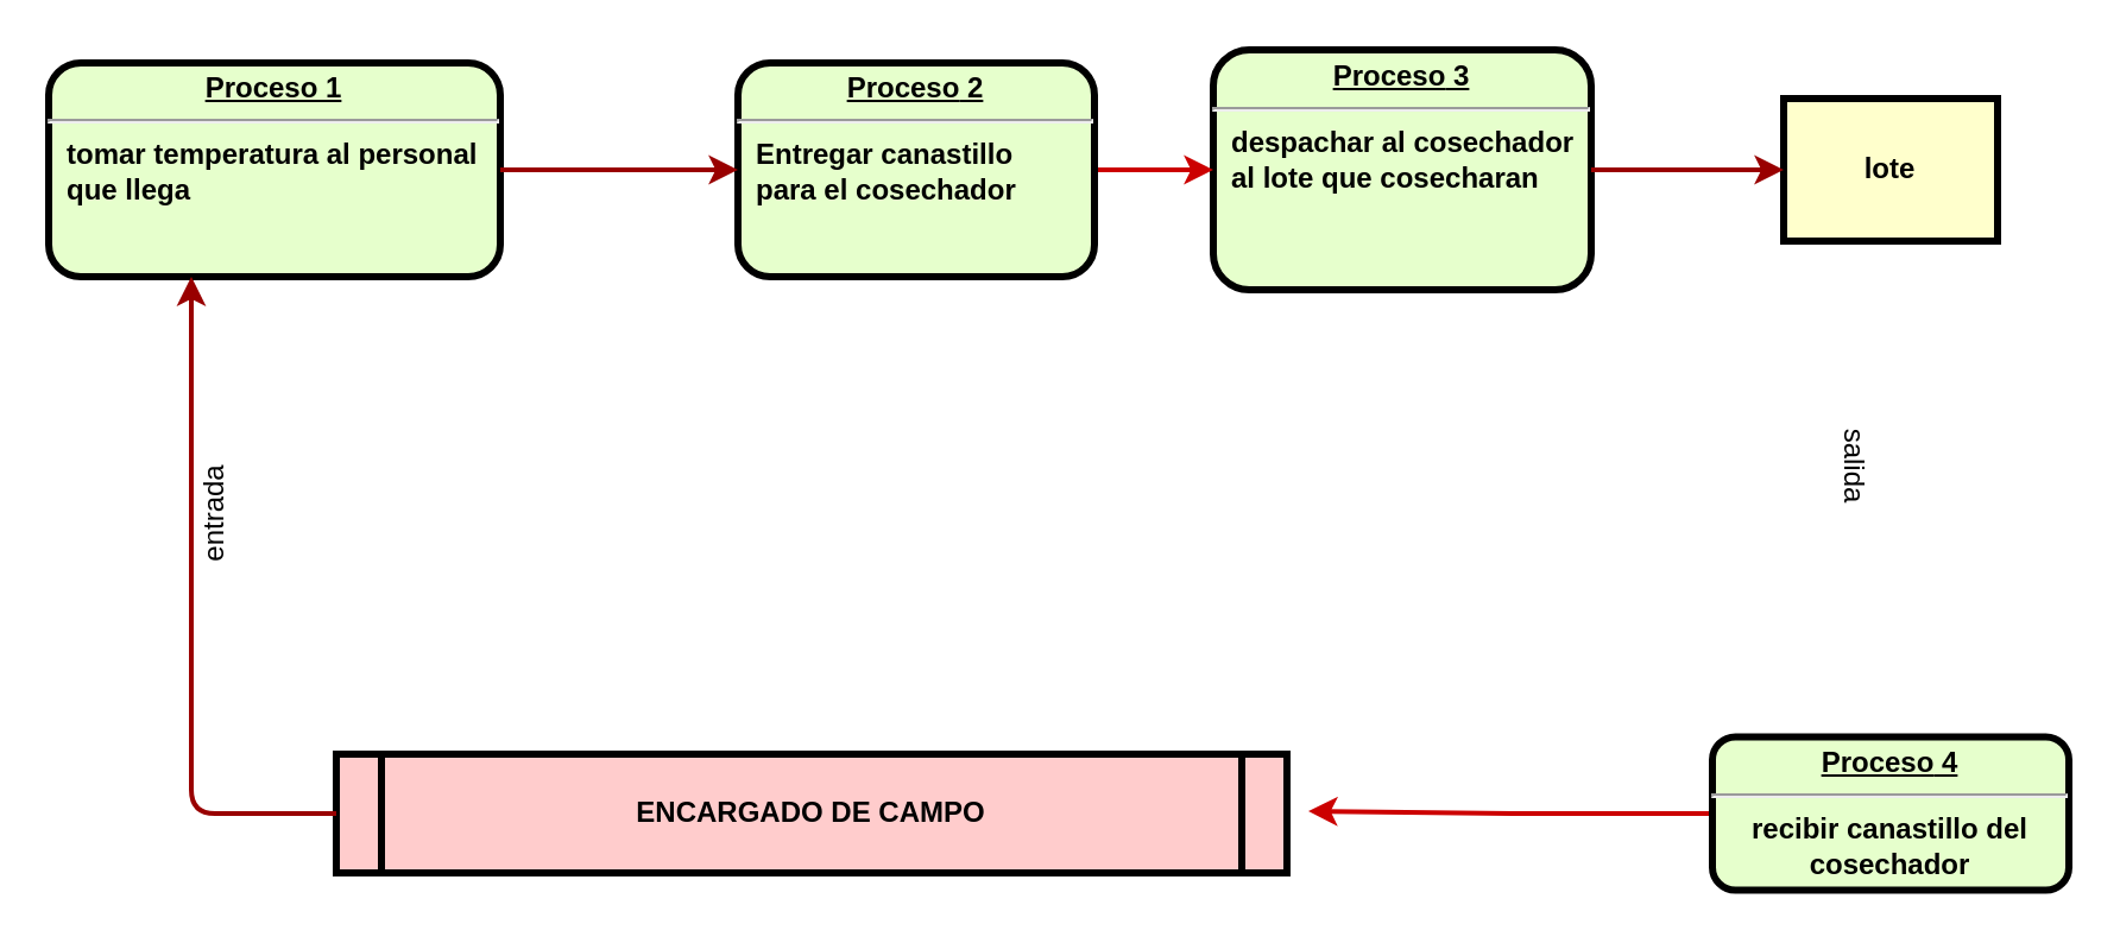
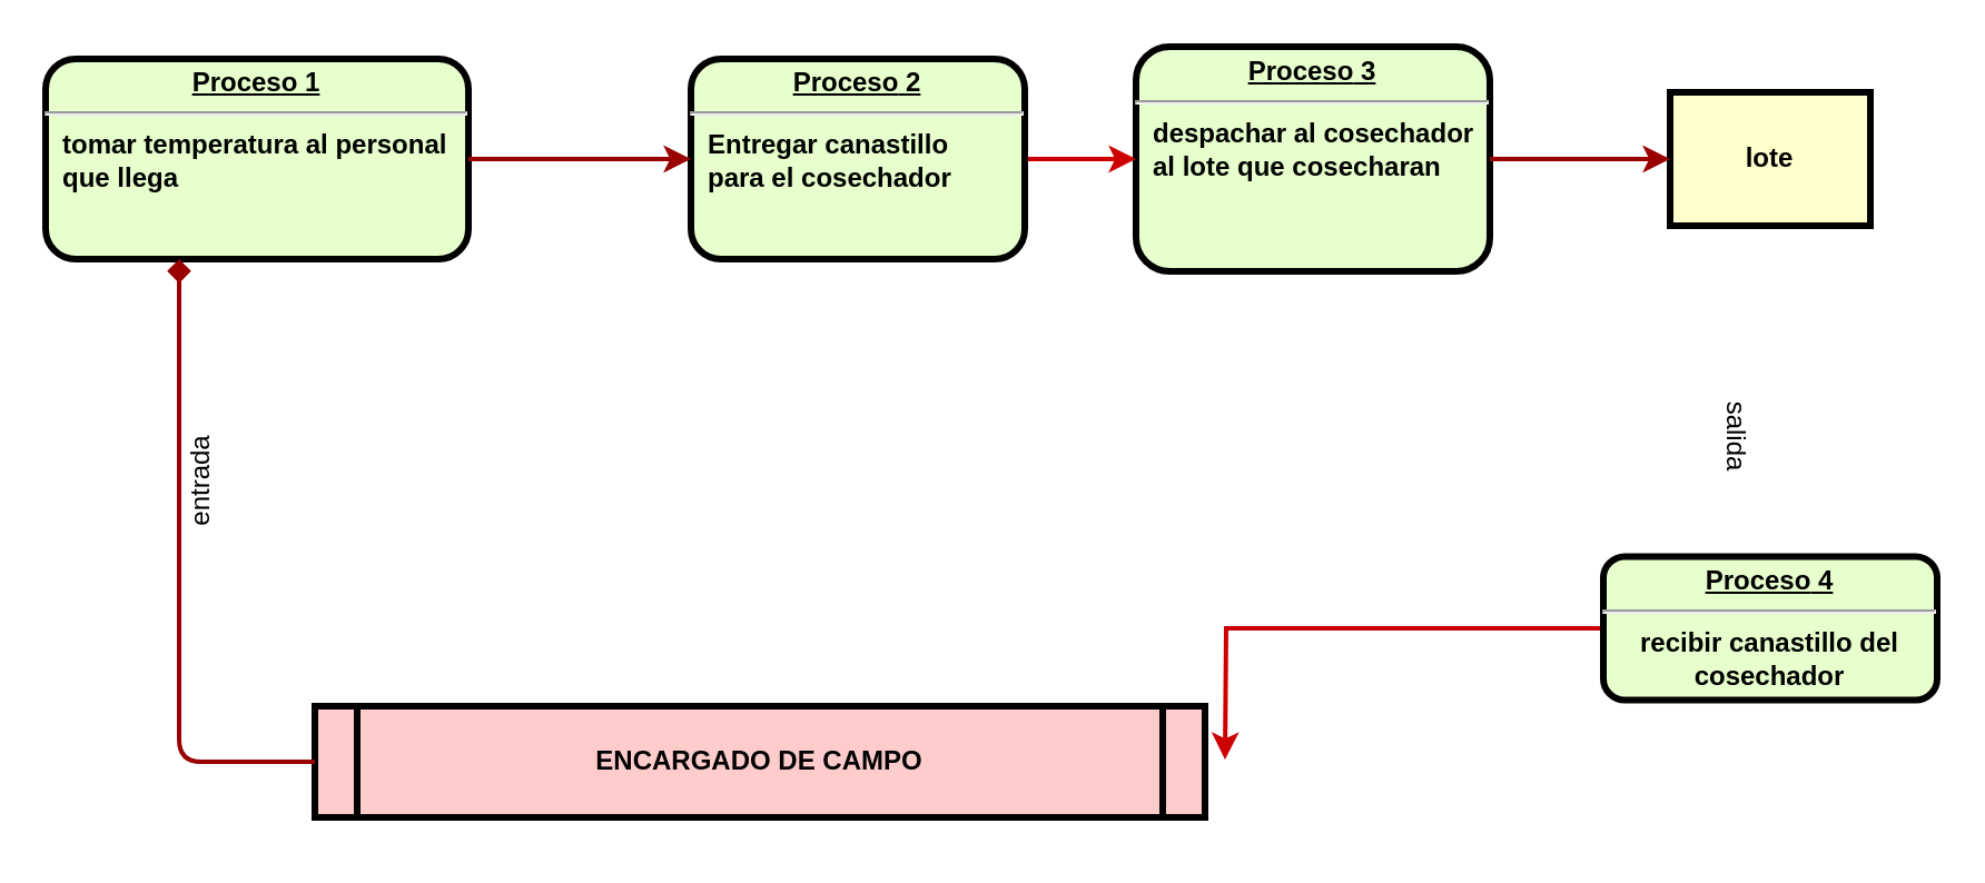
  <mxCell id="0" />
  <mxCell id="1" parent="0" />
  <mxCell id="2" value="ENCARGADO DE CAMPO" style="shape=process;whiteSpace=wrap;align=center;verticalAlign=middle;size=0.048;fontStyle=1;strokeWidth=3;fillColor=#FFCCCC" parent="1" vertex="1"><mxGeometry x="141" y="317" width="400" height="50" as="geometry" /></mxCell>
  <mxCell id="3" value="&lt;p style=&quot;margin: 0px ; margin-top: 4px ; text-align: center ; text-decoration: underline&quot;&gt;&lt;strong&gt;Proceso 1&lt;br&gt;&lt;/strong&gt;&lt;/p&gt;&lt;hr&gt;&lt;p style=&quot;margin: 0px ; margin-left: 8px&quot; align=&quot;left&quot;&gt;tomar temperatura al personal&lt;/p&gt;&lt;p style=&quot;margin: 0px ; margin-left: 8px&quot; align=&quot;left&quot;&gt;que llega&lt;br&gt;&lt;/p&gt;" style="verticalAlign=middle;align=center;overflow=fill;fontSize=12;fontFamily=Helvetica;html=1;rounded=1;fontStyle=1;strokeWidth=3;fillColor=#E6FFCC" parent="1" vertex="1"><mxGeometry x="20" y="26" width="190" height="90" as="geometry" /></mxCell>
  <mxCell id="4" value="&lt;p style=&quot;margin: 0px ; margin-top: 4px ; text-align: center ; text-decoration: underline&quot;&gt;&lt;strong&gt;&lt;strong&gt;Proceso&lt;/strong&gt; 3&lt;br&gt;&lt;/strong&gt;&lt;/p&gt;&lt;hr&gt;&lt;p style=&quot;margin: 0px ; margin-left: 8px&quot; align=&quot;left&quot;&gt;despachar al cosechador&lt;/p&gt;&lt;p style=&quot;margin: 0px ; margin-left: 8px&quot; align=&quot;left&quot;&gt; al lote que cosecharan&lt;br&gt;&lt;/p&gt;" style="verticalAlign=middle;align=center;overflow=fill;fontSize=12;fontFamily=Helvetica;html=1;rounded=1;fontStyle=1;strokeWidth=3;fillColor=#E6FFCC" parent="1" vertex="1"><mxGeometry x="510" y="20.5" width="159" height="101" as="geometry" /></mxCell>
  <mxCell id="5" style="edgeStyle=orthogonalEdgeStyle;rounded=0;orthogonalLoop=1;jettySize=auto;html=1;exitX=1;exitY=0.5;exitDx=0;exitDy=0;fillColor=#f8cecc;strokeWidth=2;strokeColor=#CC0000;" edge="1" parent="1" source="6" target="4"><mxGeometry relative="1" as="geometry" /></mxCell>
  <mxCell id="6" value="&lt;p style=&quot;margin: 0px ; margin-top: 4px ; text-align: center ; text-decoration: underline&quot;&gt;&lt;strong&gt;&lt;strong&gt;Proceso&lt;/strong&gt; 2&lt;br&gt;&lt;/strong&gt;&lt;/p&gt;&lt;hr&gt;&lt;p style=&quot;margin: 0px ; margin-left: 8px&quot; align=&quot;left&quot;&gt;Entregar canastillo&lt;/p&gt;&lt;p style=&quot;margin: 0px ; margin-left: 8px&quot; align=&quot;left&quot;&gt; para el cosechador&lt;br&gt;&lt;/p&gt;" style="verticalAlign=middle;align=center;overflow=fill;fontSize=12;fontFamily=Helvetica;html=1;rounded=1;fontStyle=1;strokeWidth=3;fillColor=#E6FFCC" parent="1" vertex="1"><mxGeometry x="310" y="26" width="150" height="90" as="geometry" /></mxCell>
  <mxCell id="7" value="lote " style="whiteSpace=wrap;align=center;verticalAlign=middle;fontStyle=1;strokeWidth=3;fillColor=#FFFFCC" parent="1" vertex="1"><mxGeometry x="750" y="41" width="90" height="60" as="geometry" /></mxCell>
- <mxCell id="8" value="" style="edgeStyle=elbowEdgeStyle;elbow=horizontal;strokeColor=#990000;strokeWidth=2" parent="1" source="2" target="3" edge="1"><mxGeometry width="100" height="100" relative="1" as="geometry"><mxPoint x="320" y="296" as="sourcePoint" /><mxPoint x="420" y="196" as="targetPoint" /><Array as="points"><mxPoint x="80" y="266" /><mxPoint x="330" y="236" /><mxPoint x="345" y="226" /><mxPoint x="380" y="236" /></Array></mxGeometry></mxCell>
+ <mxCell id="8" value="" style="edgeStyle=elbowEdgeStyle;elbow=horizontal;strokeColor=#990000;strokeWidth=2;endArrow=diamond;" parent="1" source="2" target="3" edge="1"><mxGeometry width="100" height="100" relative="1" as="geometry"><mxPoint x="320" y="296" as="sourcePoint" /><mxPoint x="420" y="196" as="targetPoint" /><Array as="points"><mxPoint x="80" y="266" /><mxPoint x="330" y="236" /><mxPoint x="345" y="226" /><mxPoint x="380" y="236" /></Array></mxGeometry></mxCell>
  <mxCell id="9" value="" style="edgeStyle=elbowEdgeStyle;elbow=horizontal;strokeColor=#990000;strokeWidth=2" parent="1" source="3" target="6" edge="1"><mxGeometry width="100" height="100" relative="1" as="geometry"><mxPoint x="200" y="106" as="sourcePoint" /><mxPoint x="300" y="6" as="targetPoint" /><Array as="points"><mxPoint x="380" y="66" /><mxPoint x="385" y="66" /></Array></mxGeometry></mxCell>
  <mxCell id="10" value="" style="edgeStyle=elbowEdgeStyle;elbow=horizontal;strokeColor=#990000;strokeWidth=2" parent="1" source="4" target="7" edge="1"><mxGeometry width="100" height="100" relative="1" as="geometry"><mxPoint x="600" y="286" as="sourcePoint" /><mxPoint x="700" y="186" as="targetPoint" /></mxGeometry></mxCell>
  <mxCell id="11" style="edgeStyle=orthogonalEdgeStyle;rounded=0;orthogonalLoop=1;jettySize=auto;html=1;exitX=0;exitY=0.5;exitDx=0;exitDy=0;strokeColor=#CC0000;strokeWidth=2;" edge="1" parent="1" source="12"><mxGeometry relative="1" as="geometry"><mxPoint x="550" y="341" as="targetPoint" /></mxGeometry></mxCell>
- <mxCell id="12" value="&lt;p style=&quot;margin: 0px ; margin-top: 4px ; text-align: center ; text-decoration: underline&quot;&gt;&lt;strong&gt;&lt;strong&gt;Proceso&lt;/strong&gt; 4&lt;br&gt;&lt;/strong&gt;&lt;/p&gt;&lt;hr&gt;&lt;div&gt;recibir canastillo del &lt;br&gt;&lt;/div&gt;&lt;div&gt;cosechador&lt;br&gt;&lt;/div&gt;" style="verticalAlign=middle;align=center;overflow=fill;fontSize=12;fontFamily=Helvetica;html=1;rounded=1;fontStyle=1;strokeWidth=3;fillColor=#E6FFCC" vertex="1" parent="1"><mxGeometry x="720" y="309.75" width="150" height="64.5" as="geometry" /></mxCell>
+ <mxCell id="12" value="&lt;p style=&quot;margin: 0px ; margin-top: 4px ; text-align: center ; text-decoration: underline&quot;&gt;&lt;strong&gt;&lt;strong&gt;Proceso&lt;/strong&gt; 4&lt;br&gt;&lt;/strong&gt;&lt;/p&gt;&lt;hr&gt;&lt;div&gt;recibir canastillo del &lt;br&gt;&lt;/div&gt;&lt;div&gt;cosechador&lt;br&gt;&lt;/div&gt;" style="verticalAlign=middle;align=center;overflow=fill;fontSize=12;fontFamily=Helvetica;html=1;rounded=1;fontStyle=1;strokeWidth=3;fillColor=#E6FFCC" vertex="1" parent="1"><mxGeometry x="720" y="249.75" width="150" height="64.5" as="geometry" /></mxCell>
  <mxCell id="13" value="entrada" style="text;html=1;strokeColor=none;fillColor=none;align=center;verticalAlign=middle;whiteSpace=wrap;rounded=0;rotation=-90;" vertex="1" parent="1"><mxGeometry x="70" y="206" width="40" height="20" as="geometry" /></mxCell>
  <mxCell id="14" value="salida" style="text;html=1;strokeColor=none;fillColor=none;align=center;verticalAlign=middle;whiteSpace=wrap;rounded=0;rotation=90;" vertex="1" parent="1"><mxGeometry x="760" y="186" width="40" height="20" as="geometry" /></mxCell>
